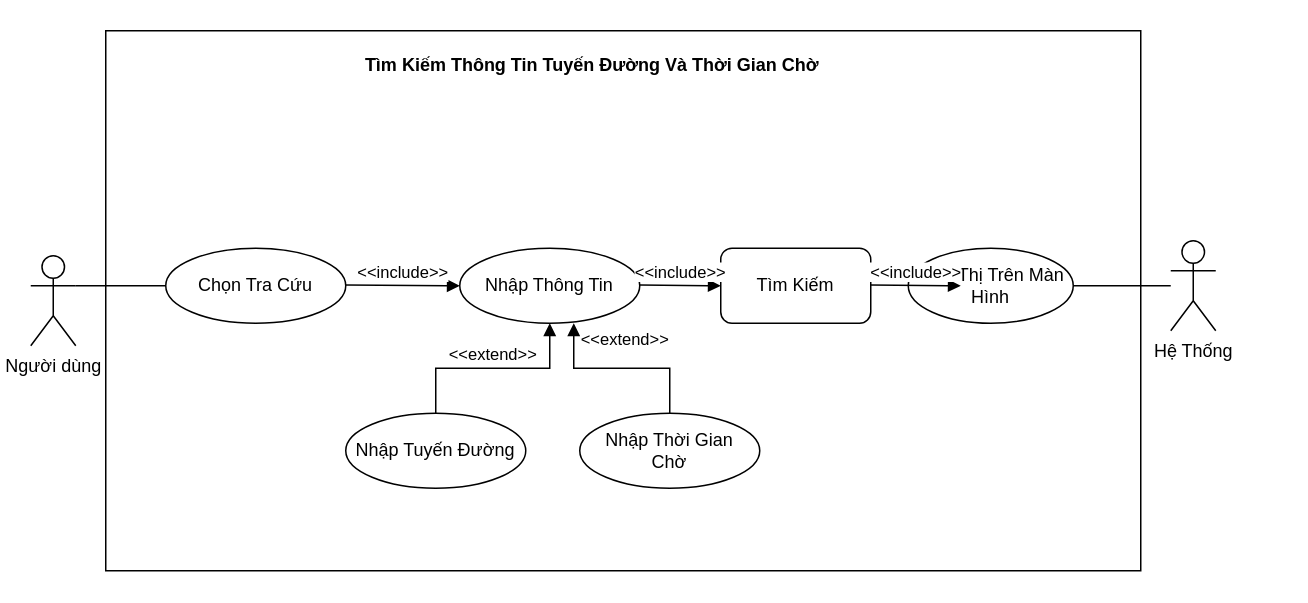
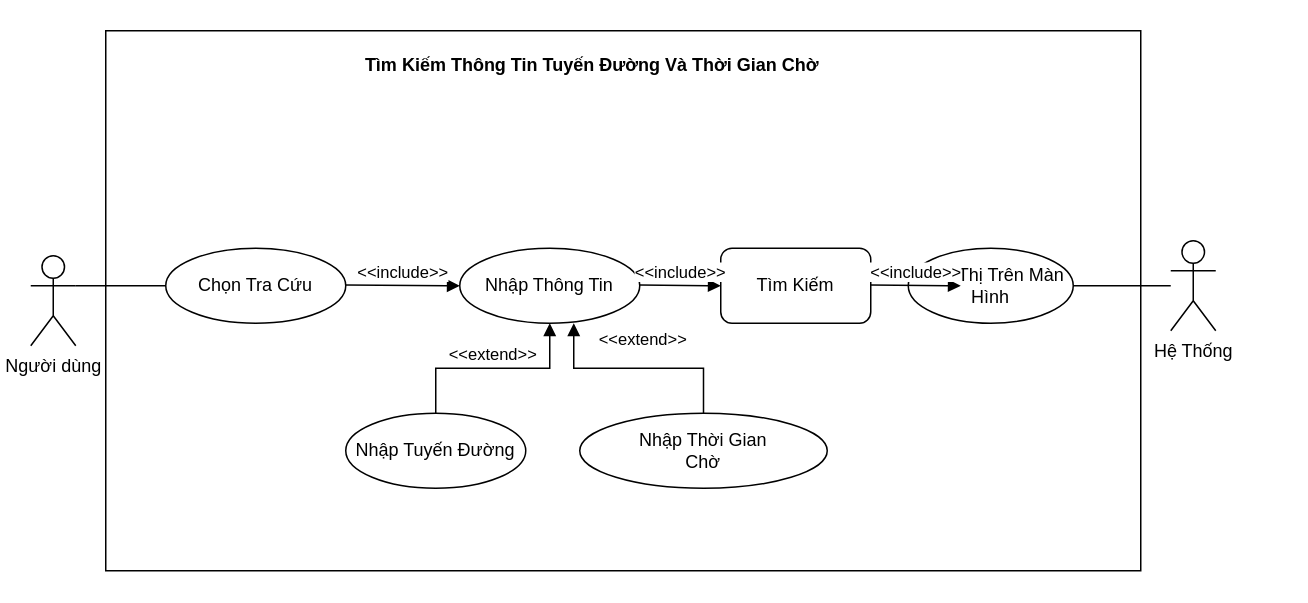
  <mxCell id="0" />
  <mxCell id="1" parent="0" />
  <mxCell id="2" value="" style="group" vertex="1" connectable="0" parent="1"><mxGeometry x="20" y="30" width="830" height="350" as="geometry" /></mxCell>
  <mxCell id="3" value="" style="rounded=0;whiteSpace=wrap;html=1;" vertex="1" parent="2"><mxGeometry x="50" y="-10" width="690" height="360" as="geometry" /></mxCell>
  <mxCell id="4" value="Người dùng" style="shape=umlActor;verticalLabelPosition=bottom;verticalAlign=top;html=1;outlineConnect=0;" vertex="1" parent="2"><mxGeometry y="140" width="30" height="60" as="geometry" /></mxCell>
  <mxCell id="5" value="Chọn Tra Cứu" style="ellipse;whiteSpace=wrap;html=1;" vertex="1" parent="2"><mxGeometry x="90" y="135" width="120" height="50" as="geometry" /></mxCell>
  <mxCell id="6" value="Nhập Thông Tin" style="ellipse;whiteSpace=wrap;html=1;" vertex="1" parent="2"><mxGeometry x="286" y="135" width="120" height="50" as="geometry" /></mxCell>
  <mxCell id="7" value="" style="endArrow=none;html=1;rounded=0;exitX=1;exitY=0.333;exitDx=0;exitDy=0;exitPerimeter=0;entryX=0;entryY=0.5;entryDx=0;entryDy=0;" edge="1" parent="2" source="4" target="5"><mxGeometry width="50" height="50" relative="1" as="geometry"><mxPoint x="350" y="200" as="sourcePoint" /><mxPoint x="400" y="150" as="targetPoint" /></mxGeometry></mxCell>
  <mxCell id="8" value="&amp;lt;&amp;lt;include&amp;gt;&amp;gt;" style="html=1;verticalAlign=bottom;endArrow=block;edgeStyle=elbowEdgeStyle;elbow=vertical;curved=0;rounded=0;entryX=0;entryY=0.5;entryDx=0;entryDy=0;" edge="1" parent="2" target="6"><mxGeometry width="80" relative="1" as="geometry"><mxPoint x="210" y="159.5" as="sourcePoint" /><mxPoint x="280" y="160" as="targetPoint" /></mxGeometry></mxCell>
  <mxCell id="9" value="Hệ Thống" style="shape=umlActor;verticalLabelPosition=bottom;verticalAlign=top;html=1;outlineConnect=0;" vertex="1" parent="2"><mxGeometry x="760" y="130" width="30" height="60" as="geometry" /></mxCell>
  <mxCell id="10" value="Tìm Kiếm" style="whiteSpace=wrap;html=1;rounded=1;" vertex="1" parent="2"><mxGeometry x="460" y="135" width="100" height="50" as="geometry" /></mxCell>
  <mxCell id="11" value="Nhập Tuyến Đường" style="ellipse;whiteSpace=wrap;html=1;" vertex="1" parent="2"><mxGeometry x="210" y="245" width="120" height="50" as="geometry" /></mxCell>
- <mxCell id="12" value="Nhập Thời Gian &lt;br&gt;Chờ" style="ellipse;whiteSpace=wrap;html=1;" vertex="1" parent="2"><mxGeometry x="366" y="245" width="120" height="50" as="geometry" /></mxCell>
+ <mxCell id="12" value="Nhập Thời Gian &lt;br&gt;Chờ" style="ellipse;whiteSpace=wrap;html=1;" vertex="1" parent="2"><mxGeometry x="366" y="245" width="165" height="50" as="geometry" /></mxCell>
  <mxCell id="13" value="&amp;lt;&amp;lt;extend&amp;gt;&amp;gt;" style="html=1;verticalAlign=bottom;endArrow=block;edgeStyle=elbowEdgeStyle;elbow=vertical;curved=0;rounded=0;exitX=0.5;exitY=0;exitDx=0;exitDy=0;entryX=0.5;entryY=1;entryDx=0;entryDy=0;" edge="1" parent="2" source="11" target="6"><mxGeometry width="80" relative="1" as="geometry"><mxPoint x="286" y="135" as="sourcePoint" /><mxPoint x="366" y="135" as="targetPoint" /><mxPoint as="offset" /></mxGeometry></mxCell>
  <mxCell id="14" value="&amp;lt;&amp;lt;extend&amp;gt;&amp;gt;" style="html=1;verticalAlign=bottom;endArrow=block;edgeStyle=elbowEdgeStyle;elbow=vertical;curved=0;rounded=0;exitX=0.5;exitY=0;exitDx=0;exitDy=0;entryX=0.5;entryY=1;entryDx=0;entryDy=0;" edge="1" parent="2" source="12"><mxGeometry x="-0.032" y="-10" width="80" relative="1" as="geometry"><mxPoint x="286" y="245" as="sourcePoint" /><mxPoint x="362" y="185" as="targetPoint" /><mxPoint as="offset" /></mxGeometry></mxCell>
  <mxCell id="15" value="Hiển Thị Trên Màn Hình" style="ellipse;whiteSpace=wrap;html=1;" vertex="1" parent="2"><mxGeometry x="585" y="135" width="110" height="50" as="geometry" /></mxCell>
  <mxCell id="16" value="&amp;lt;&amp;lt;include&amp;gt;&amp;gt;" style="html=1;verticalAlign=bottom;endArrow=block;edgeStyle=elbowEdgeStyle;elbow=vertical;curved=0;rounded=0;" edge="1" parent="2"><mxGeometry width="80" relative="1" as="geometry"><mxPoint x="406" y="159.5" as="sourcePoint" /><mxPoint x="460" y="160" as="targetPoint" /></mxGeometry></mxCell>
  <mxCell id="17" value="&amp;lt;&amp;lt;include&amp;gt;&amp;gt;" style="html=1;verticalAlign=bottom;endArrow=block;edgeStyle=elbowEdgeStyle;elbow=vertical;curved=0;rounded=0;" edge="1" parent="2"><mxGeometry width="80" relative="1" as="geometry"><mxPoint x="560" y="159.5" as="sourcePoint" /><mxPoint x="620" y="160" as="targetPoint" /></mxGeometry></mxCell>
  <mxCell id="18" value="Tìm Kiếm Thông Tin Tuyến Đường Và Thời Gian Chờ" style="text;align=center;fontStyle=1;verticalAlign=middle;spacingLeft=3;spacingRight=3;strokeColor=none;rotatable=0;points=[[0,0.5],[1,0.5]];portConstraint=eastwest;html=1;" vertex="1" parent="2"><mxGeometry x="334" width="80" height="26" as="geometry" /></mxCell>
  <mxCell id="19" value="" style="endArrow=none;html=1;rounded=0;fontFamily=Helvetica;fontSize=12;fontColor=default;exitX=1;exitY=0.5;exitDx=0;exitDy=0;" edge="1" parent="2" source="15"><mxGeometry width="50" height="50" relative="1" as="geometry"><mxPoint x="710" y="210" as="sourcePoint" /><mxPoint x="760" y="160" as="targetPoint" /></mxGeometry></mxCell>
